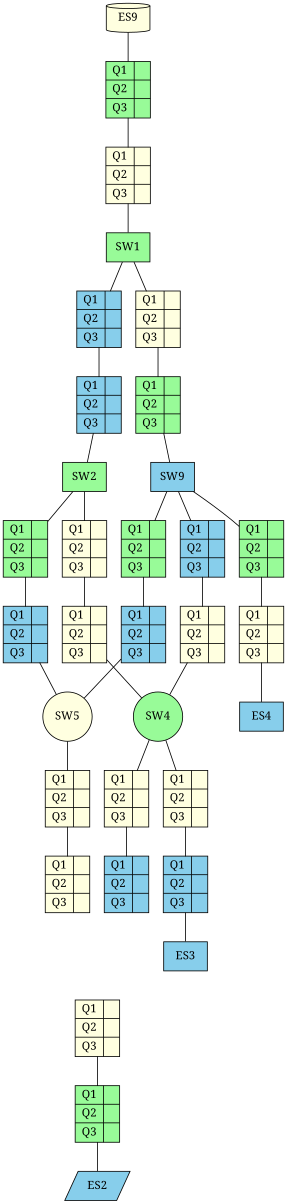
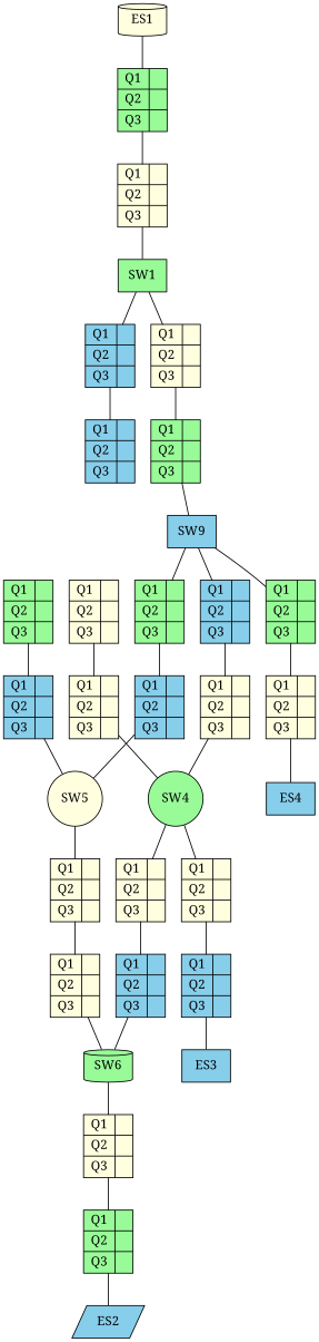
  digraph {
    fontname="Noto Serif"
    node [fillcolor=lightyellow fontname="Noto Serif" shape=record style=filled]
    edge [arrowhead=none fontname="Noto Serif"]
    n1 [fillcolor=palegreen label="{ Q1 | Q2 | Q3 } | { || }"]
    n2 [label="{ Q1 | Q2 | Q3 } | { || }"]
-   ES1 [shape=cylinder label=ES9]
+   ES1 [shape=cylinder]
    SW1 [fillcolor=palegreen shape=box]
    n5 [fillcolor=skyblue label="{ Q1 | Q2 | Q3 } | { || }"]
    n6 [label="{ Q1 | Q2 | Q3 } | { || }"]
    n7 [fillcolor=skyblue label="{ Q1 | Q2 | Q3 } | { || }"]
    n8 [fillcolor=palegreen label="{ Q1 | Q2 | Q3 } | { || }"]
-   SW2 [fillcolor=palegreen shape=box]
    n10 [label="{ Q1 | Q2 | Q3 } | { || }"]
    n11 [fillcolor=palegreen label="{ Q1 | Q2 | Q3 } | { || }"]
    n12 [label="{ Q1 | Q2 | Q3 } | { || }"]
    n13 [fillcolor=skyblue label="{ Q1 | Q2 | Q3 } | { || }"]
    n14 [fillcolor=skyblue label=SW9 shape=box]
    n15 [fillcolor=skyblue label="{ Q1 | Q2 | Q3 } | { || }"]
    n16 [fillcolor=palegreen label="{ Q1 | Q2 | Q3 } | { || }"]
    n17 [fillcolor=palegreen label="{ Q1 | Q2 | Q3 } | { || }"]
    n18 [label="{ Q1 | Q2 | Q3 } | { || }"]
    n19 [fillcolor=skyblue label="{ Q1 | Q2 | Q3 } | { || }"]
    n20 [label="{ Q1 | Q2 | Q3 } | { || }"]
    SW4 [fillcolor=palegreen shape=circle]
    n22 [label="{ Q1 | Q2 | Q3 } | { || }"]
    n23 [label="{ Q1 | Q2 | Q3 } | { || }"]
    n24 [fillcolor=skyblue label="{ Q1 | Q2 | Q3 } | { || }"]
    n25 [fillcolor=skyblue label="{ Q1 | Q2 | Q3 } | { || }"]
    SW5 [shape=circle]
    n27 [label="{ Q1 | Q2 | Q3 } | { || }"]
    n28 [label="{ Q1 | Q2 | Q3 } | { || }"]
    ES4 [fillcolor=skyblue shape=box]
+   SW6 [fillcolor=palegreen shape=cylinder]
    n31 [label="{ Q1 | Q2 | Q3 } | { || }"]
    n32 [fillcolor=palegreen label="{ Q1 | Q2 | Q3 } | { || }"]
    ES3 [fillcolor=skyblue shape=box]
    ES2 [fillcolor=skyblue shape=parallelogram]
    n1 -> n2
    n2 -> SW1
    ES1 -> n1
    SW1 -> n5
    SW1 -> n6
    n5 -> n7
    n6 -> n8
-   n7 -> SW2
    n8 -> n14
-   SW2 -> n10
-   SW2 -> n11
    n10 -> n12
    n11 -> n13
    n12 -> SW4
    n13 -> SW5
    n14 -> n15
    n14 -> n16
    n14 -> n17
    n15 -> n18
    n16 -> n19
    n17 -> n20
    n18 -> SW4
    n19 -> SW5
    n20 -> ES4
    SW4 -> n22
    SW4 -> n23
    n22 -> n24
    n23 -> n25
+   n24 -> SW6
    n25 -> ES3
    SW5 -> n27
    n27 -> n28
+   n28 -> SW6
+   SW6 -> n31
    n31 -> n32
    n32 -> ES2
  }
